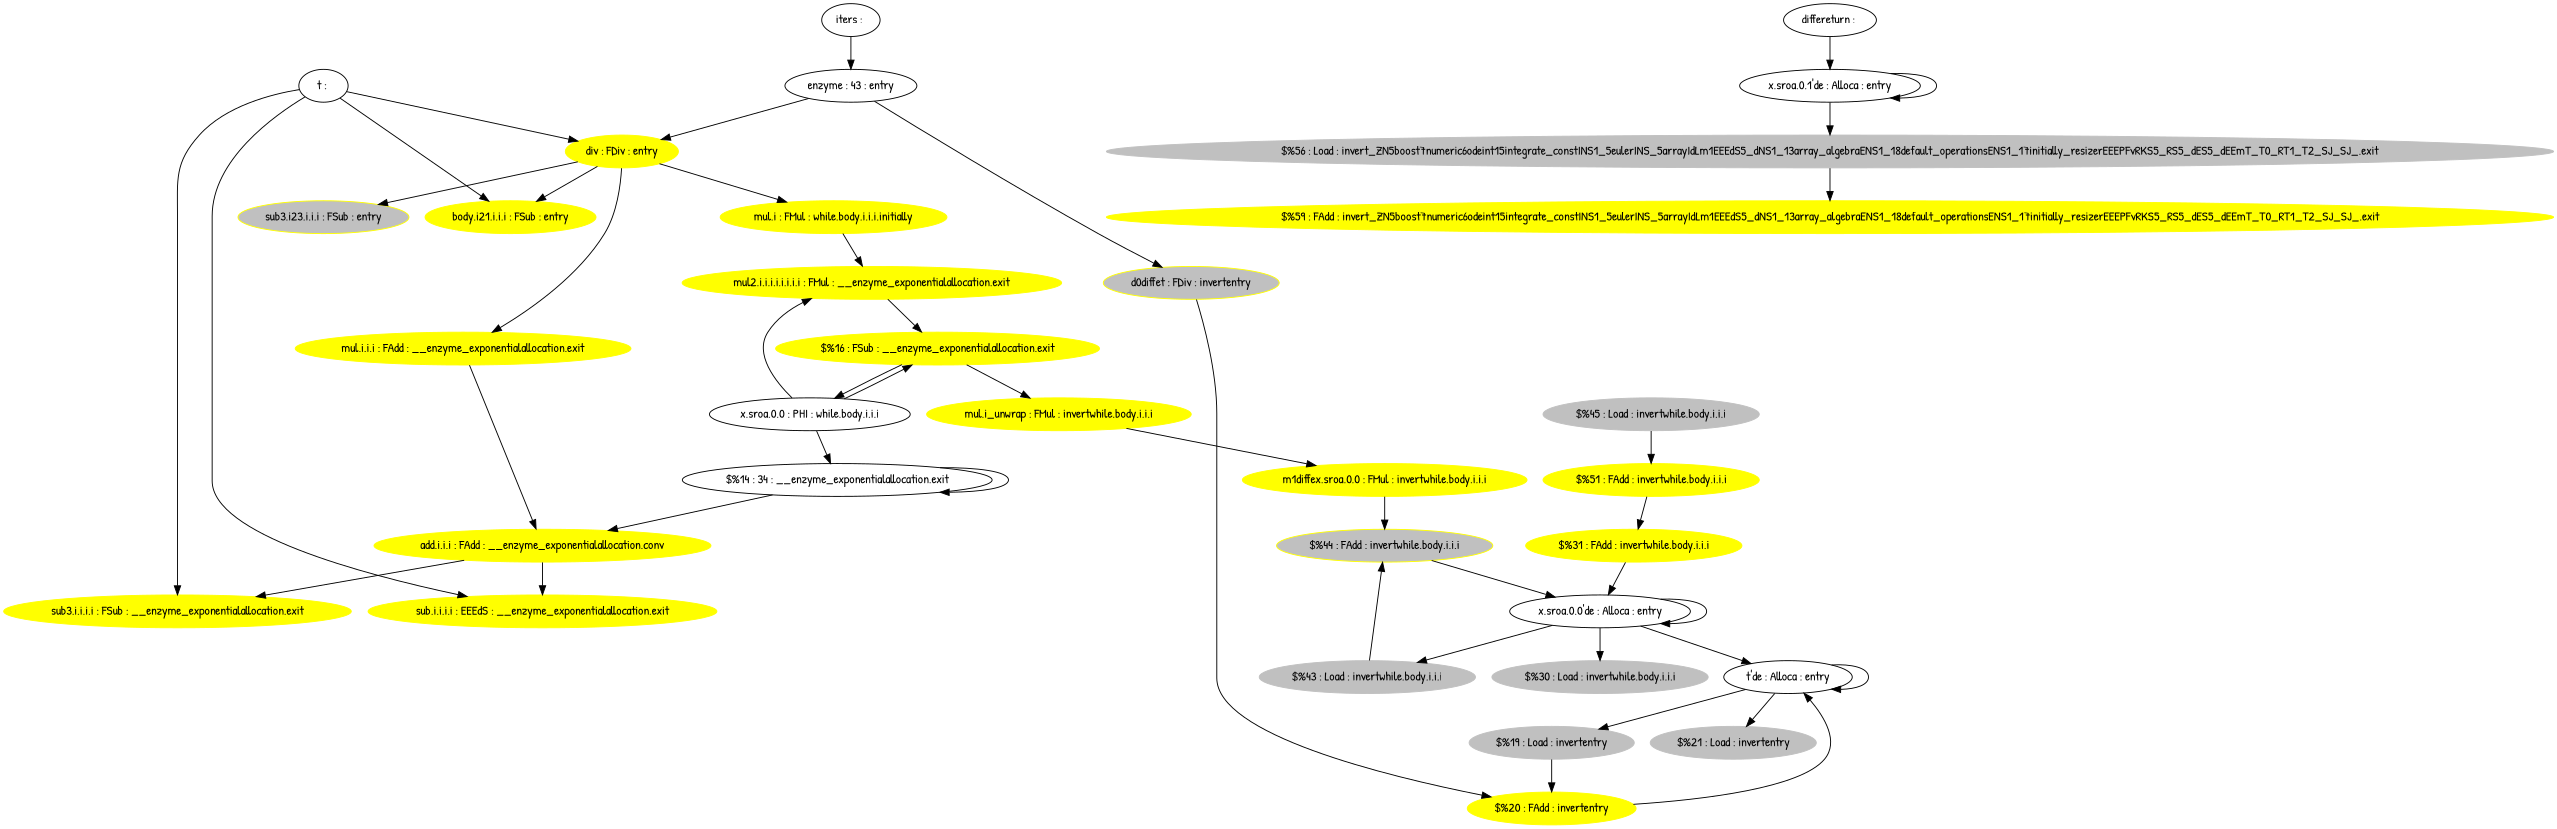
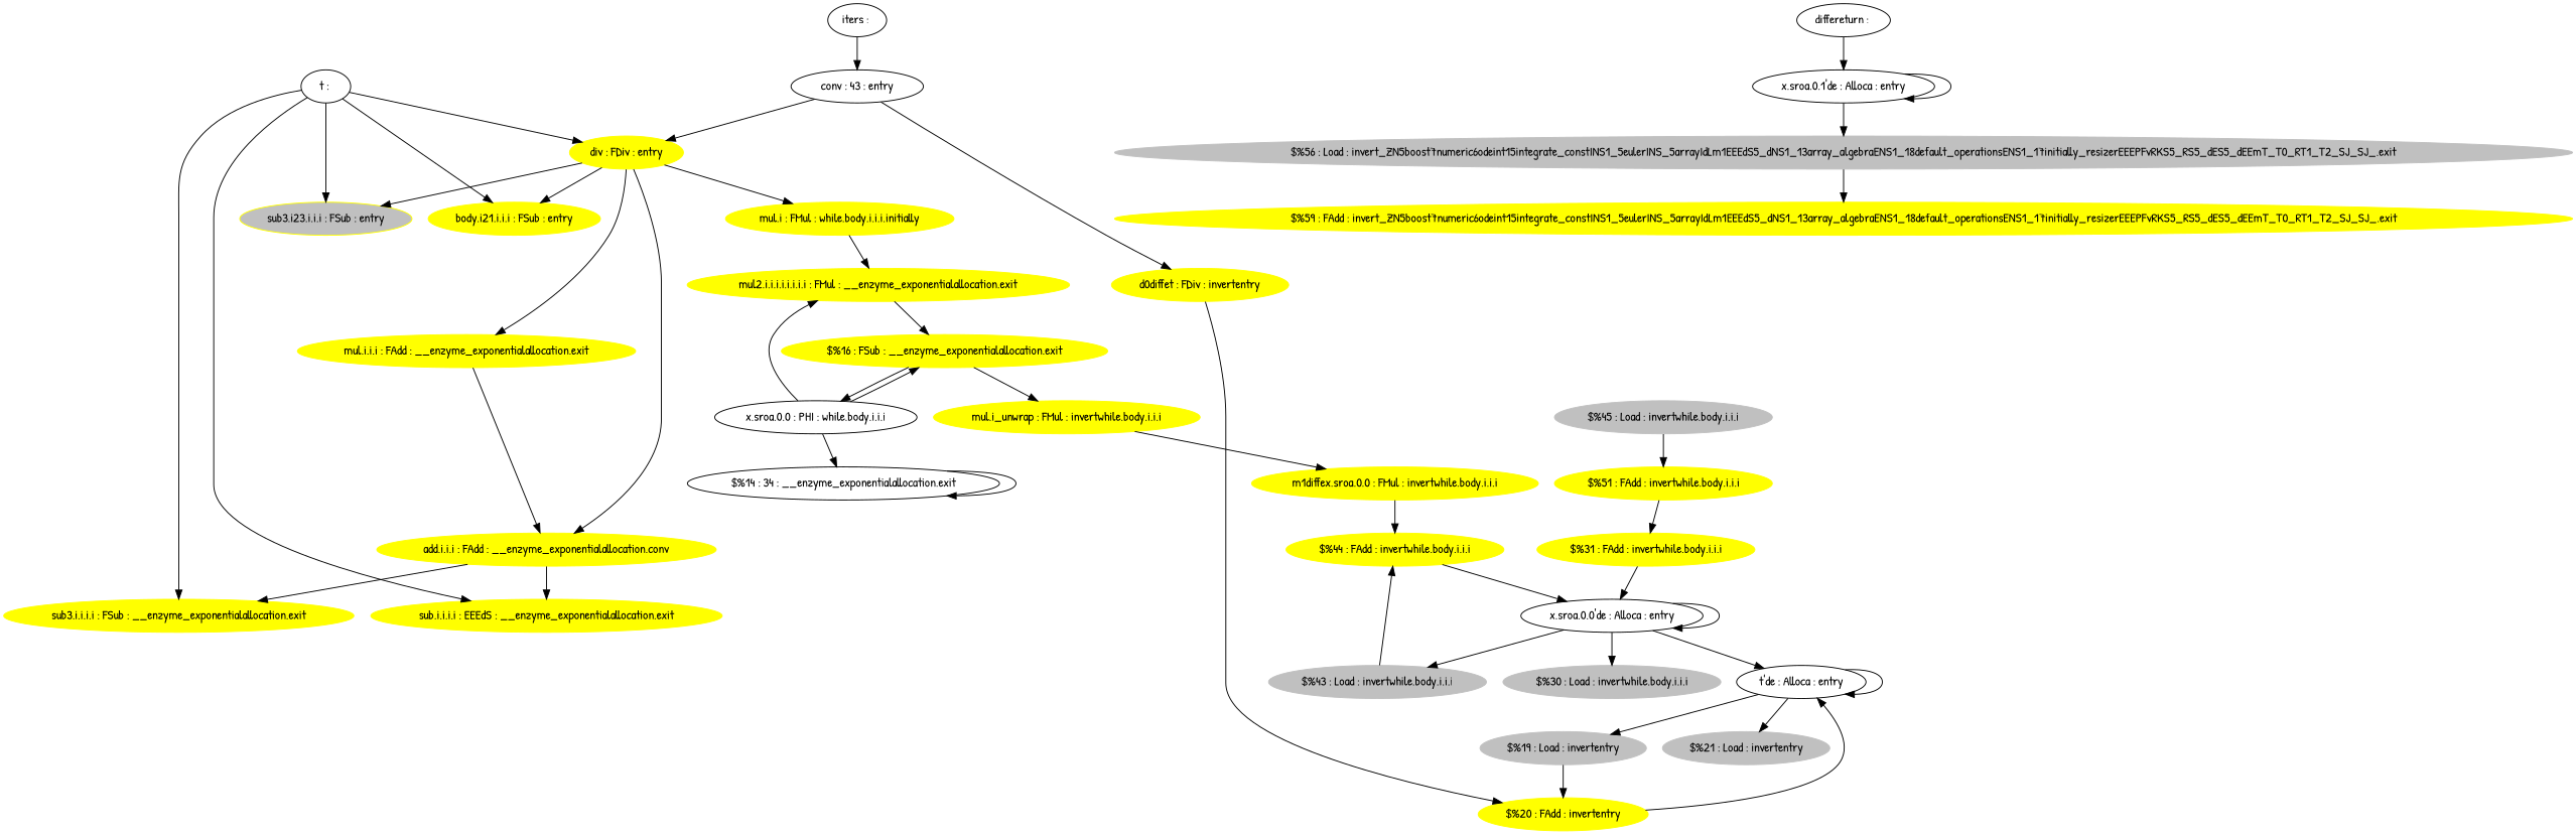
  digraph {
    fontname="Patrick Hand"
    node [fontname="Patrick Hand" color=yellow style=filled]
    edge [fontname="Patrick Hand"]
    "t : " [color="" style=""]
    "sub3.i.i.i.i : FSub : __enzyme_exponentialallocation.exit"
    n3 [label="sub.i.i.i.i : EEEdS : __enzyme_exponentialallocation.exit"]
    "sub3.i23.i.i.i : FSub : entry" [fillcolor=gray]
    n5 [label="body.i21.i.i.i : FSub : entry"]
    "div : FDiv : entry"
    n7 [label="mul.i.i.i : FAdd : __enzyme_exponentialallocation.exit"]
    n8 [label="add.i.i.i : FAdd : __enzyme_exponentialallocation.conv"]
    n9 [label="mul.i : FMul : while.body.i.i.i.initially"]
    "mul.i_unwrap : FMul : invertwhile.body.i.i.i"
    "m1diffex.sroa.0.0 : FMul : invertwhile.body.i.i.i"
    "mul2.i.i.i.i.i.i.i.i : FMul : __enzyme_exponentialallocation.exit"
    "iters : " [color="" style=""]
-   "conv : 43 : entry" [label="enzyme : 43 : entry" color="" style=""]
-   "d0diffet : FDiv : invertentry" [fillcolor=gray]
+   "conv : 43 : entry" [color="" style=""]
+   "d0diffet : FDiv : invertentry"
    "$%20 : FAdd : invertentry"
    "differeturn : " [color="" style=""]
    "x.sroa.0.1'de : Alloca : entry" [color="" style=""]
    "$%56 : Load : invert_ZN5boost7numeric6odeint15integrate_constINS1_5eulerINS_5arrayIdLm1EEEdS5_dNS1_13array_algebraENS1_18default_operationsENS1_17initially_resizerEEEPFvRKS5_RS5_dES5_dEEmT_T0_RT1_T2_SJ_SJ_.exit" [color=gray]
    "$%59 : FAdd : invert_ZN5boost7numeric6odeint15integrate_constINS1_5eulerINS_5arrayIdLm1EEEdS5_dNS1_13array_algebraENS1_18default_operationsENS1_17initially_resizerEEEPFvRKS5_RS5_dES5_dEEmT_T0_RT1_T2_SJ_SJ_.exit"
    "$%14 : 34 : __enzyme_exponentialallocation.exit" [color="" style=""]
-   "$%44 : FAdd : invertwhile.body.i.i.i" [fillcolor=gray]
+   "$%44 : FAdd : invertwhile.body.i.i.i"
    "x.sroa.0.0'de : Alloca : entry" [color="" style=""]
    "x.sroa.0.0 : PHI : while.body.i.i.i" [color="" style=""]
    "$%16 : FSub : __enzyme_exponentialallocation.exit"
    "t'de : Alloca : entry" [color="" style=""]
    "$%21 : Load : invertentry" [color=gray]
    "$%19 : Load : invertentry" [color=gray]
    "$%43 : Load : invertwhile.body.i.i.i" [color=gray]
    "$%30 : Load : invertwhile.body.i.i.i" [color=gray]
    "$%45 : Load : invertwhile.body.i.i.i" [color=gray]
    "$%51 : FAdd : invertwhile.body.i.i.i"
    "$%31 : FAdd : invertwhile.body.i.i.i"
    "t : " -> "sub3.i.i.i.i : FSub : __enzyme_exponentialallocation.exit"
    "t : " -> n3
+   "t : " -> "sub3.i23.i.i.i : FSub : entry"
    "t : " -> n5
    "t : " -> "div : FDiv : entry"
    "div : FDiv : entry" -> "sub3.i23.i.i.i : FSub : entry"
    "div : FDiv : entry" -> n5
    "div : FDiv : entry" -> n7
-   "$%14 : 34 : __enzyme_exponentialallocation.exit" -> n8
+   "div : FDiv : entry" -> n8
    "div : FDiv : entry" -> n9
    n7 -> n8
    n8 -> "sub3.i.i.i.i : FSub : __enzyme_exponentialallocation.exit"
    n8 -> n3
    n9 -> "mul2.i.i.i.i.i.i.i.i : FMul : __enzyme_exponentialallocation.exit"
    "mul.i_unwrap : FMul : invertwhile.body.i.i.i" -> "m1diffex.sroa.0.0 : FMul : invertwhile.body.i.i.i"
    "m1diffex.sroa.0.0 : FMul : invertwhile.body.i.i.i" -> "$%44 : FAdd : invertwhile.body.i.i.i"
    "mul2.i.i.i.i.i.i.i.i : FMul : __enzyme_exponentialallocation.exit" -> "$%16 : FSub : __enzyme_exponentialallocation.exit"
    "iters : " -> "conv : 43 : entry"
    "conv : 43 : entry" -> "div : FDiv : entry"
    "conv : 43 : entry" -> "d0diffet : FDiv : invertentry"
    "d0diffet : FDiv : invertentry" -> "$%20 : FAdd : invertentry"
    "$%20 : FAdd : invertentry" -> "t'de : Alloca : entry"
    "differeturn : " -> "x.sroa.0.1'de : Alloca : entry"
    "x.sroa.0.1'de : Alloca : entry" -> "x.sroa.0.1'de : Alloca : entry"
    "x.sroa.0.1'de : Alloca : entry" -> "$%56 : Load : invert_ZN5boost7numeric6odeint15integrate_constINS1_5eulerINS_5arrayIdLm1EEEdS5_dNS1_13array_algebraENS1_18default_operationsENS1_17initially_resizerEEEPFvRKS5_RS5_dES5_dEEmT_T0_RT1_T2_SJ_SJ_.exit"
    "$%56 : Load : invert_ZN5boost7numeric6odeint15integrate_constINS1_5eulerINS_5arrayIdLm1EEEdS5_dNS1_13array_algebraENS1_18default_operationsENS1_17initially_resizerEEEPFvRKS5_RS5_dES5_dEEmT_T0_RT1_T2_SJ_SJ_.exit" -> "$%59 : FAdd : invert_ZN5boost7numeric6odeint15integrate_constINS1_5eulerINS_5arrayIdLm1EEEdS5_dNS1_13array_algebraENS1_18default_operationsENS1_17initially_resizerEEEPFvRKS5_RS5_dES5_dEEmT_T0_RT1_T2_SJ_SJ_.exit"
    "$%14 : 34 : __enzyme_exponentialallocation.exit" -> "$%14 : 34 : __enzyme_exponentialallocation.exit"
    "$%44 : FAdd : invertwhile.body.i.i.i" -> "x.sroa.0.0'de : Alloca : entry"
    "x.sroa.0.0'de : Alloca : entry" -> "x.sroa.0.0'de : Alloca : entry"
    "x.sroa.0.0'de : Alloca : entry" -> "t'de : Alloca : entry"
    "x.sroa.0.0'de : Alloca : entry" -> "$%43 : Load : invertwhile.body.i.i.i"
    "x.sroa.0.0'de : Alloca : entry" -> "$%30 : Load : invertwhile.body.i.i.i"
    "x.sroa.0.0 : PHI : while.body.i.i.i" -> "mul2.i.i.i.i.i.i.i.i : FMul : __enzyme_exponentialallocation.exit"
    "x.sroa.0.0 : PHI : while.body.i.i.i" -> "$%14 : 34 : __enzyme_exponentialallocation.exit"
    "x.sroa.0.0 : PHI : while.body.i.i.i" -> "$%16 : FSub : __enzyme_exponentialallocation.exit"
    "$%16 : FSub : __enzyme_exponentialallocation.exit" -> "mul.i_unwrap : FMul : invertwhile.body.i.i.i"
    "$%16 : FSub : __enzyme_exponentialallocation.exit" -> "x.sroa.0.0 : PHI : while.body.i.i.i"
    "t'de : Alloca : entry" -> "t'de : Alloca : entry"
    "t'de : Alloca : entry" -> "$%21 : Load : invertentry"
    "t'de : Alloca : entry" -> "$%19 : Load : invertentry"
    "$%19 : Load : invertentry" -> "$%20 : FAdd : invertentry"
    "$%43 : Load : invertwhile.body.i.i.i" -> "$%44 : FAdd : invertwhile.body.i.i.i"
    "$%45 : Load : invertwhile.body.i.i.i" -> "$%51 : FAdd : invertwhile.body.i.i.i"
    "$%51 : FAdd : invertwhile.body.i.i.i" -> "$%31 : FAdd : invertwhile.body.i.i.i"
    "$%31 : FAdd : invertwhile.body.i.i.i" -> "x.sroa.0.0'de : Alloca : entry"
  }
